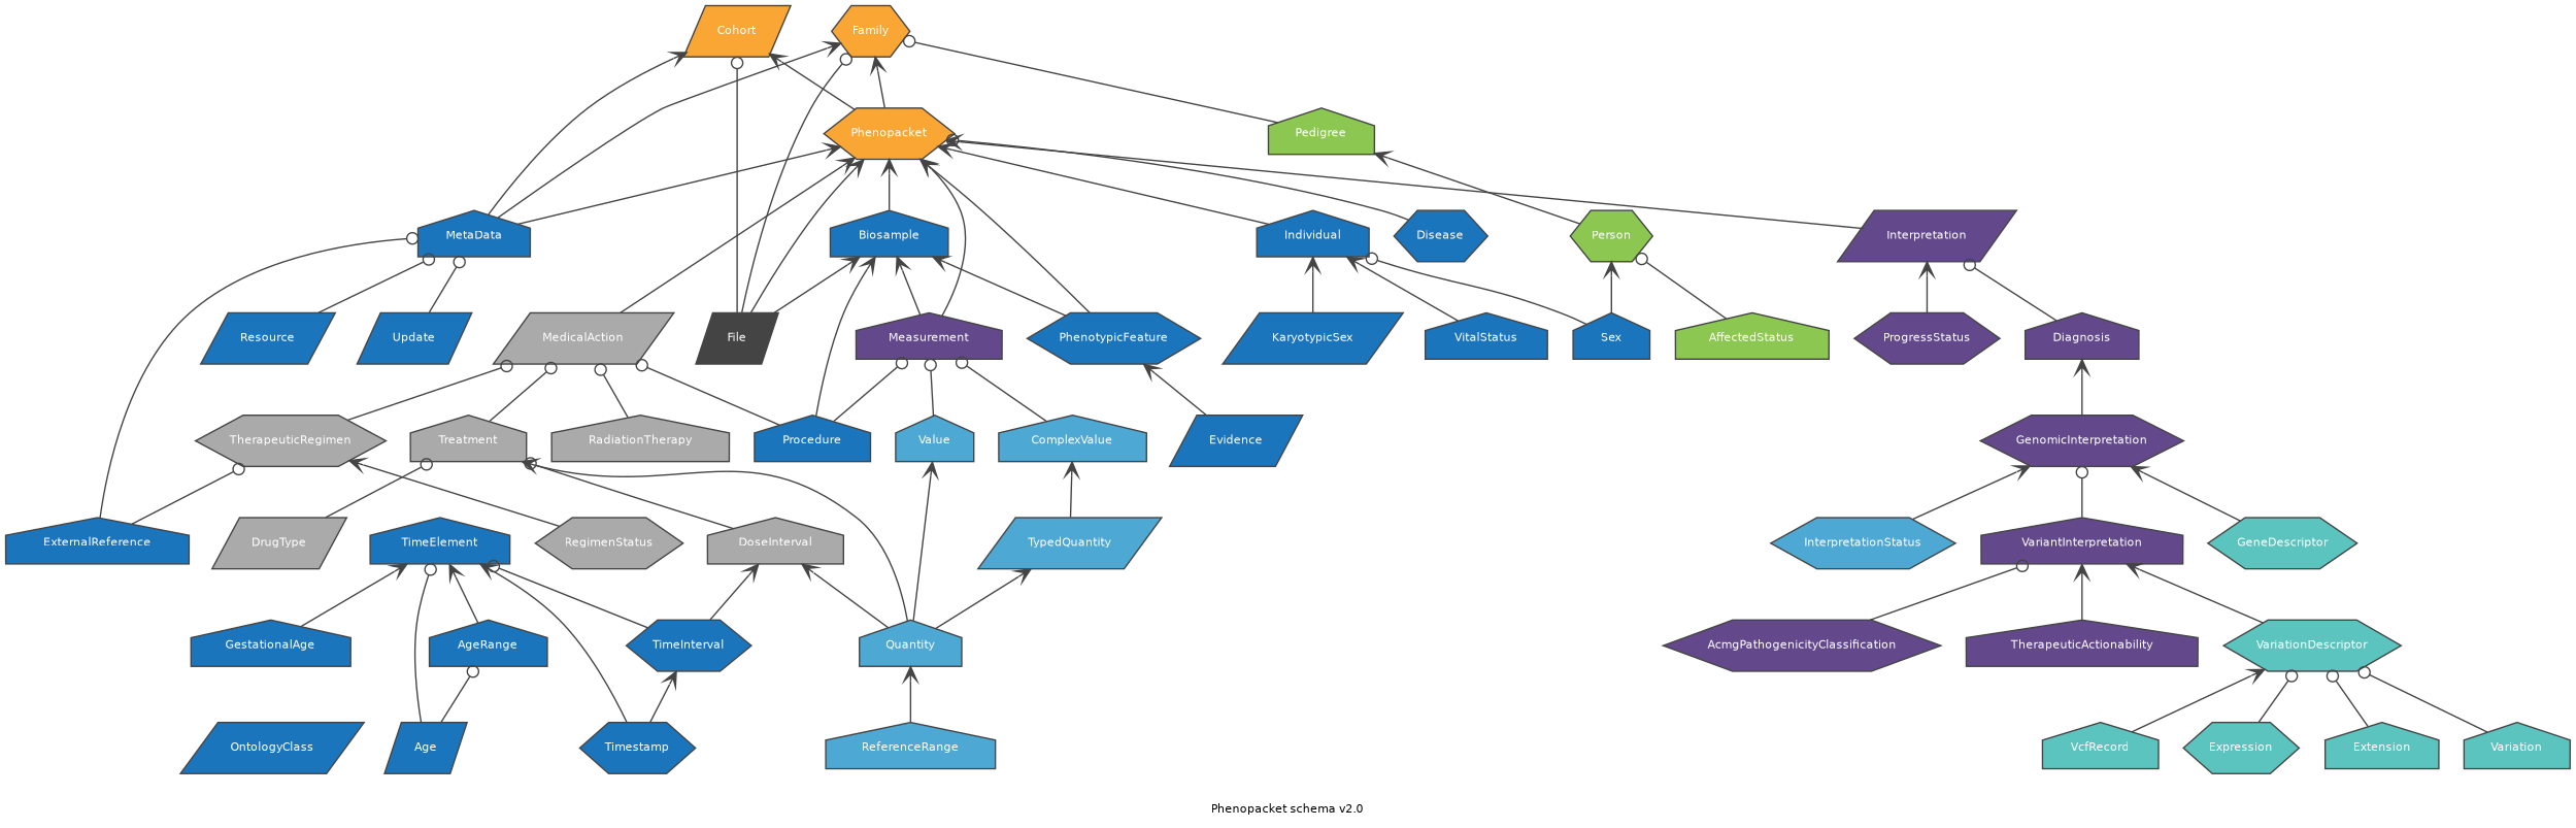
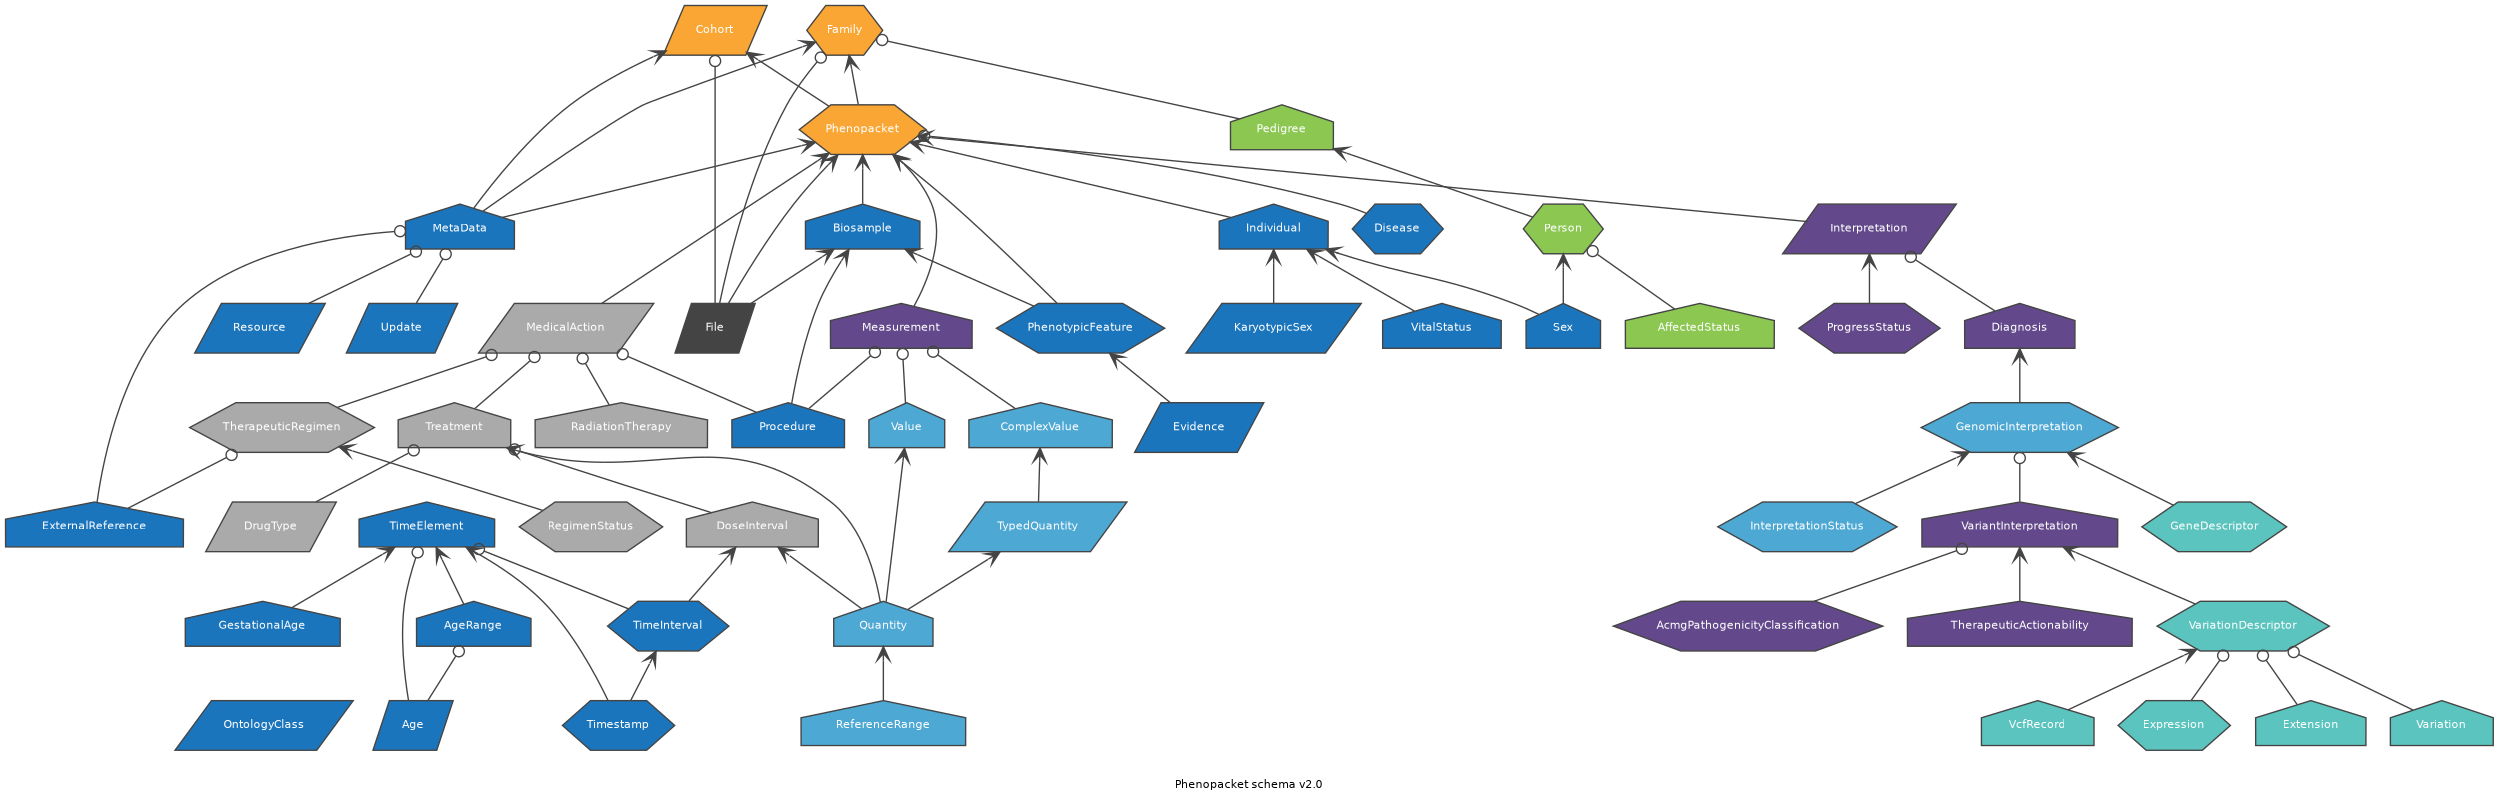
  digraph {
    fontname="Bitstream Vera Sans"
    fontsize=8
    label="Phenopacket schema v2.0"
    rankdir=BT
    splines=true
    node [color="#444444" fillcolor="#1b75bc" fontcolor=white fontname="Bitstream Vera Sans" fontsize=8 shape=house style=filled]
    edge [arrowhead=vee color="#444444" fontname="Bitstream Vera Sans" fontsize=8]
    OntologyClass [shape=parallelogram]
    ExternalReference
    Evidence [shape=parallelogram]
    Procedure
    Sex
    KaryotypicSex [shape=parallelogram]
    GestationalAge
    TimeElement
    Age [shape=parallelogram]
    AgeRange
    Timestamp [shape=hexagon]
    TimeInterval [shape=hexagon]
    File [fillcolor="#444444" shape=parallelogram]
    Biosample
    PhenotypicFeature [shape=hexagon]
    Measurement [fillcolor="#63498B"]
    Disease [shape=hexagon]
    Individual
    VitalStatus
    Interpretation [fillcolor="#63498B" shape=parallelogram]
    ProgressStatus [fillcolor="#63498B" shape=hexagon]
    Diagnosis [fillcolor="#63498B"]
-   GenomicInterpretation [fillcolor="#63498B" shape=hexagon]
+   GenomicInterpretation [fillcolor="#4DA8D4" shape=hexagon]
    InterpretationStatus [fillcolor="#4DA8D4" shape=hexagon]
    VariantInterpretation [fillcolor="#63498B"]
    AcmgPathogenicityClassification [fillcolor="#63498B" shape=hexagon]
    TherapeuticActionability [fillcolor="#63498B"]
    GeneDescriptor [fillcolor="#5BC4BF" shape=hexagon]
    VariationDescriptor [fillcolor="#5BC4BF" shape=hexagon]
    VcfRecord [fillcolor="#5BC4BF"]
    Expression [fillcolor="#5BC4BF" shape=hexagon]
    Extension [fillcolor="#5BC4BF"]
    Variation [fillcolor="#5BC4BF"]
    Value [fillcolor="#4DA8D4"]
    Quantity [fillcolor="#4DA8D4"]
    TypedQuantity [fillcolor="#4DA8D4" shape=parallelogram]
    ComplexValue [fillcolor="#4DA8D4"]
    ReferenceRange [fillcolor="#4DA8D4"]
    TherapeuticRegimen [fillcolor="#AAAAAA" shape=hexagon]
    MedicalAction [fillcolor="#AAAAAA" shape=parallelogram]
    DoseInterval [fillcolor="#AAAAAA"]
    Treatment [fillcolor="#AAAAAA"]
    RadiationTherapy [fillcolor="#AAAAAA"]
    RegimenStatus [fillcolor="#AAAAAA" shape=hexagon]
    DrugType [fillcolor="#AAAAAA" shape=parallelogram]
    Person [fillcolor="#8BC751" shape=hexagon]
    Pedigree [fillcolor="#8BC751"]
    AffectedStatus [fillcolor="#8BC751"]
    MetaData
    Phenopacket [fillcolor="#faa634" shape=hexagon]
    Family [fillcolor="#faa634" shape=hexagon]
    Cohort [fillcolor="#faa634" shape=parallelogram]
    Resource [shape=parallelogram]
    Update [shape=parallelogram]
    subgraph sub_1 {
      OntologyClass
      ExternalReference
      Evidence
      Procedure
      Sex
      KaryotypicSex
      GestationalAge
      TimeElement
      Age
      AgeRange
      Timestamp
      TimeInterval
      File
    }
    subgraph sub_2 {
      Procedure
      File
      Biosample
      PhenotypicFeature
      Measurement
    }
    subgraph sub_3 {
      Disease
    }
    subgraph sub_4 {
      Sex
      KaryotypicSex
      Individual
      VitalStatus
    }
    subgraph sub_5 {
      label=interpretation
      Interpretation
      ProgressStatus
      Diagnosis
      GenomicInterpretation
      InterpretationStatus
      VariantInterpretation
      AcmgPathogenicityClassification
      TherapeuticActionability
      GeneDescriptor
      VariationDescriptor
    }
    subgraph sub_6 {
      GeneDescriptor
      VariationDescriptor
      VcfRecord
      Expression
      Extension
      Variation
    }
    subgraph sub_7 {
      Procedure
      Measurement
      Value
      Quantity
      TypedQuantity
      ComplexValue
      ReferenceRange
    }
    subgraph sub_8 {
      ExternalReference
      Procedure
      TimeInterval
      Quantity
      TherapeuticRegimen
      MedicalAction
      DoseInterval
      Treatment
      RadiationTherapy
      RegimenStatus
      DrugType
    }
    subgraph sub_9 {
      Sex
      Person
      Pedigree
      AffectedStatus
    }
    subgraph sub_10 {
      Evidence
      PhenotypicFeature
    }
    subgraph sub_11 {
      ExternalReference
      Evidence
      File
      Biosample
      PhenotypicFeature
      Measurement
      Disease
      Individual
      Interpretation
      MedicalAction
      Pedigree
      MetaData
      Phenopacket
      Family
      Cohort
      Resource
      Update
    }
    ExternalReference -> TherapeuticRegimen [arrowhead=odot]
    ExternalReference -> MetaData [arrowhead=odot]
    Evidence -> PhenotypicFeature
    Procedure -> Biosample
    Procedure -> Measurement [arrowhead=odot]
    Procedure -> MedicalAction [arrowhead=odot]
-   Sex -> Individual [arrowhead=odot]
+   Sex -> Individual
    Sex -> Person
    KaryotypicSex -> Individual
    GestationalAge -> TimeElement
    Age -> TimeElement [arrowhead=odot]
    Age -> AgeRange [arrowhead=odot]
    AgeRange -> TimeElement
    Timestamp -> TimeElement
    Timestamp -> TimeInterval
    TimeInterval -> TimeElement [arrowhead=odot]
    TimeInterval -> DoseInterval
    File -> Biosample
    File -> Phenopacket
    File -> Family [arrowhead=odot]
    File -> Cohort [arrowhead=odot]
    Biosample -> Phenopacket
    PhenotypicFeature -> Biosample
    PhenotypicFeature -> Phenopacket
-   Measurement -> Biosample
    Measurement -> Phenopacket
    Disease -> Phenopacket [arrowhead=odot]
    Individual -> Phenopacket
    VitalStatus -> Individual
    Interpretation -> Phenopacket
    ProgressStatus -> Interpretation
    Diagnosis -> Interpretation [arrowhead=odot]
    GenomicInterpretation -> Diagnosis
    InterpretationStatus -> GenomicInterpretation
    VariantInterpretation -> GenomicInterpretation [arrowhead=odot]
    AcmgPathogenicityClassification -> VariantInterpretation [arrowhead=odot]
    TherapeuticActionability -> VariantInterpretation
    GeneDescriptor -> GenomicInterpretation
    VariationDescriptor -> VariantInterpretation
    VcfRecord -> VariationDescriptor
    Expression -> VariationDescriptor [arrowhead=odot]
    Extension -> VariationDescriptor [arrowhead=odot]
    Variation -> VariationDescriptor [arrowhead=odot]
    Value -> Measurement [arrowhead=odot]
    Quantity -> Value
    Quantity -> TypedQuantity
    Quantity -> DoseInterval
    Quantity -> Treatment
    TypedQuantity -> ComplexValue
    ComplexValue -> Measurement [arrowhead=odot]
    ReferenceRange -> Quantity
    TherapeuticRegimen -> MedicalAction [arrowhead=odot]
    MedicalAction -> Phenopacket
    DoseInterval -> Treatment [arrowhead=odot]
    Treatment -> MedicalAction [arrowhead=odot]
    RadiationTherapy -> MedicalAction [arrowhead=odot]
    RegimenStatus -> TherapeuticRegimen
    DrugType -> Treatment [arrowhead=odot]
    Person -> Pedigree
    Pedigree -> Family [arrowhead=odot]
    AffectedStatus -> Person [arrowhead=odot]
    MetaData -> Phenopacket
    MetaData -> Family
    MetaData -> Cohort
    Phenopacket -> Family
    Phenopacket -> Cohort
    Resource -> MetaData [arrowhead=odot]
    Update -> MetaData [arrowhead=odot]
  }
